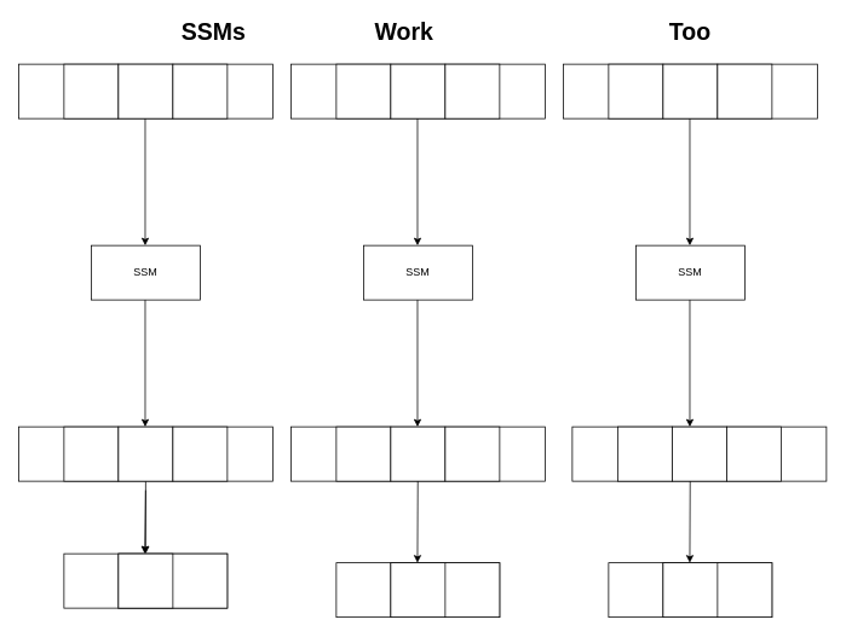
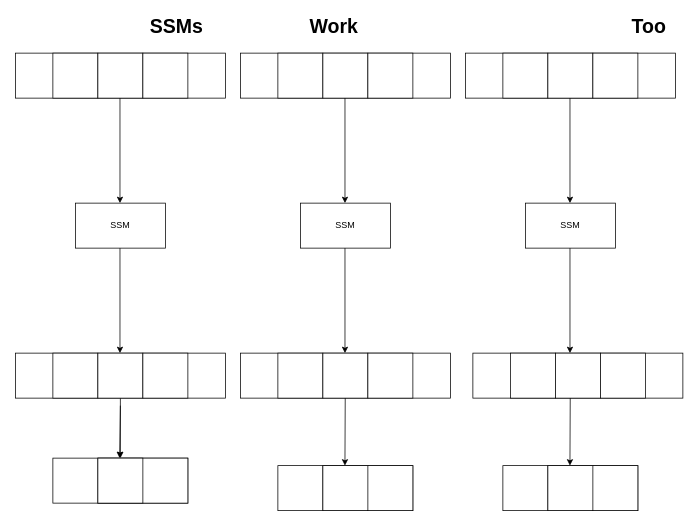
  <mxCell id="0" />
  <mxCell id="1" parent="0" />
  <mxCell id="2" value="" style="rounded=0;whiteSpace=wrap;html=1;" vertex="1" parent="1"><mxGeometry x="20" y="70" width="280" height="60" as="geometry" /></mxCell>
  <mxCell id="3" value="" style="rounded=0;whiteSpace=wrap;html=1;" vertex="1" parent="1"><mxGeometry x="70" y="70" width="60" height="60" as="geometry" /></mxCell>
  <mxCell id="4" value="" style="rounded=0;whiteSpace=wrap;html=1;" vertex="1" parent="1"><mxGeometry x="130" y="70" width="60" height="60" as="geometry" /></mxCell>
  <mxCell id="5" value="" style="rounded=0;whiteSpace=wrap;html=1;" vertex="1" parent="1"><mxGeometry x="190" y="70" width="60" height="60" as="geometry" /></mxCell>
  <mxCell id="6" value="" style="rounded=0;whiteSpace=wrap;html=1;" vertex="1" parent="1"><mxGeometry x="320" y="70" width="280" height="60" as="geometry" /></mxCell>
  <mxCell id="7" value="" style="rounded=0;whiteSpace=wrap;html=1;" vertex="1" parent="1"><mxGeometry x="370" y="70" width="60" height="60" as="geometry" /></mxCell>
  <mxCell id="8" value="" style="rounded=0;whiteSpace=wrap;html=1;" vertex="1" parent="1"><mxGeometry x="430" y="70" width="60" height="60" as="geometry" /></mxCell>
  <mxCell id="9" value="" style="rounded=0;whiteSpace=wrap;html=1;" vertex="1" parent="1"><mxGeometry x="490" y="70" width="60" height="60" as="geometry" /></mxCell>
  <mxCell id="10" value="" style="rounded=0;whiteSpace=wrap;html=1;" vertex="1" parent="1"><mxGeometry x="620" y="70" width="280" height="60" as="geometry" /></mxCell>
  <mxCell id="11" value="" style="rounded=0;whiteSpace=wrap;html=1;" vertex="1" parent="1"><mxGeometry x="670" y="70" width="60" height="60" as="geometry" /></mxCell>
  <mxCell id="12" value="" style="rounded=0;whiteSpace=wrap;html=1;" vertex="1" parent="1"><mxGeometry x="730" y="70" width="60" height="60" as="geometry" /></mxCell>
  <mxCell id="13" value="" style="rounded=0;whiteSpace=wrap;html=1;" vertex="1" parent="1"><mxGeometry x="790" y="70" width="60" height="60" as="geometry" /></mxCell>
  <mxCell id="14" value="" style="endArrow=classic;html=1;rounded=0;" edge="1" parent="1"><mxGeometry width="50" height="50" relative="1" as="geometry"><mxPoint x="159.47" y="130" as="sourcePoint" /><mxPoint x="159.47" y="270" as="targetPoint" /></mxGeometry></mxCell>
  <mxCell id="15" value="" style="endArrow=classic;html=1;rounded=0;" edge="1" parent="1"><mxGeometry width="50" height="50" relative="1" as="geometry"><mxPoint x="459.47" y="130" as="sourcePoint" /><mxPoint x="459.47" y="270" as="targetPoint" /></mxGeometry></mxCell>
  <mxCell id="16" value="" style="endArrow=classic;html=1;rounded=0;" edge="1" parent="1"><mxGeometry width="50" height="50" relative="1" as="geometry"><mxPoint x="759.47" y="130" as="sourcePoint" /><mxPoint x="759.47" y="270" as="targetPoint" /></mxGeometry></mxCell>
  <mxCell id="17" value="" style="rounded=0;whiteSpace=wrap;html=1;" vertex="1" parent="1"><mxGeometry x="100" y="270" width="120" height="60" as="geometry" /></mxCell>
  <mxCell id="18" value="SSM" style="text;html=1;align=center;verticalAlign=middle;whiteSpace=wrap;rounded=0;" vertex="1" parent="1"><mxGeometry x="130" y="285" width="60" height="30" as="geometry" /></mxCell>
  <mxCell id="19" value="" style="rounded=0;whiteSpace=wrap;html=1;" vertex="1" parent="1"><mxGeometry x="400" y="270" width="120" height="60" as="geometry" /></mxCell>
  <mxCell id="20" value="SSM" style="text;html=1;align=center;verticalAlign=middle;whiteSpace=wrap;rounded=0;" vertex="1" parent="1"><mxGeometry x="430" y="285" width="60" height="30" as="geometry" /></mxCell>
  <mxCell id="21" value="" style="rounded=0;whiteSpace=wrap;html=1;" vertex="1" parent="1"><mxGeometry x="700" y="270" width="120" height="60" as="geometry" /></mxCell>
  <mxCell id="22" value="SSM" style="text;html=1;align=center;verticalAlign=middle;whiteSpace=wrap;rounded=0;" vertex="1" parent="1"><mxGeometry x="730" y="285" width="60" height="30" as="geometry" /></mxCell>
  <mxCell id="23" value="" style="endArrow=classic;html=1;rounded=0;" edge="1" parent="1"><mxGeometry width="50" height="50" relative="1" as="geometry"><mxPoint x="159.47" y="330" as="sourcePoint" /><mxPoint x="159.47" y="470" as="targetPoint" /></mxGeometry></mxCell>
  <mxCell id="24" value="" style="endArrow=classic;html=1;rounded=0;" edge="1" parent="1"><mxGeometry width="50" height="50" relative="1" as="geometry"><mxPoint x="459.47" y="330" as="sourcePoint" /><mxPoint x="459.47" y="470" as="targetPoint" /></mxGeometry></mxCell>
  <mxCell id="25" value="" style="endArrow=classic;html=1;rounded=0;" edge="1" parent="1"><mxGeometry width="50" height="50" relative="1" as="geometry"><mxPoint x="759.47" y="330" as="sourcePoint" /><mxPoint x="759.47" y="470" as="targetPoint" /></mxGeometry></mxCell>
  <mxCell id="26" value="" style="rounded=0;whiteSpace=wrap;html=1;" vertex="1" parent="1"><mxGeometry x="20" y="470" width="280" height="60" as="geometry" /></mxCell>
  <mxCell id="27" value="" style="rounded=0;whiteSpace=wrap;html=1;" vertex="1" parent="1"><mxGeometry x="70" y="470" width="60" height="60" as="geometry" /></mxCell>
  <mxCell id="28" value="" style="edgeStyle=orthogonalEdgeStyle;rounded=0;orthogonalLoop=1;jettySize=auto;html=1;" edge="1" parent="1" source="29" target="44"><mxGeometry relative="1" as="geometry" /></mxCell>
  <mxCell id="29" value="" style="rounded=0;whiteSpace=wrap;html=1;" vertex="1" parent="1"><mxGeometry x="130" y="470" width="60" height="60" as="geometry" /></mxCell>
  <mxCell id="30" value="" style="rounded=0;whiteSpace=wrap;html=1;" vertex="1" parent="1"><mxGeometry x="190" y="470" width="60" height="60" as="geometry" /></mxCell>
  <mxCell id="31" value="" style="rounded=0;whiteSpace=wrap;html=1;" vertex="1" parent="1"><mxGeometry x="320" y="470" width="280" height="60" as="geometry" /></mxCell>
  <mxCell id="32" value="" style="rounded=0;whiteSpace=wrap;html=1;" vertex="1" parent="1"><mxGeometry x="370" y="470" width="60" height="60" as="geometry" /></mxCell>
  <mxCell id="33" value="" style="rounded=0;whiteSpace=wrap;html=1;" vertex="1" parent="1"><mxGeometry x="430" y="470" width="60" height="60" as="geometry" /></mxCell>
  <mxCell id="34" value="" style="rounded=0;whiteSpace=wrap;html=1;" vertex="1" parent="1"><mxGeometry x="490" y="470" width="60" height="60" as="geometry" /></mxCell>
  <mxCell id="35" value="" style="rounded=0;whiteSpace=wrap;html=1;" vertex="1" parent="1"><mxGeometry x="630" y="470" width="280" height="60" as="geometry" /></mxCell>
  <mxCell id="36" value="" style="rounded=0;whiteSpace=wrap;html=1;" vertex="1" parent="1"><mxGeometry x="680" y="470" width="60" height="60" as="geometry" /></mxCell>
  <mxCell id="37" value="" style="rounded=0;whiteSpace=wrap;html=1;" vertex="1" parent="1"><mxGeometry x="740" y="470" width="60" height="60" as="geometry" /></mxCell>
  <mxCell id="38" value="" style="rounded=0;whiteSpace=wrap;html=1;" vertex="1" parent="1"><mxGeometry x="800" y="470" width="60" height="60" as="geometry" /></mxCell>
  <mxCell id="39" value="" style="endArrow=classic;html=1;rounded=0;" edge="1" parent="1"><mxGeometry width="50" height="50" relative="1" as="geometry"><mxPoint x="160" y="540" as="sourcePoint" /><mxPoint x="159" y="610" as="targetPoint" /></mxGeometry></mxCell>
  <mxCell id="40" value="" style="endArrow=classic;html=1;rounded=0;" edge="1" parent="1"><mxGeometry width="50" height="50" relative="1" as="geometry"><mxPoint x="459.82" y="530" as="sourcePoint" /><mxPoint x="459.41" y="620" as="targetPoint" /></mxGeometry></mxCell>
  <mxCell id="41" value="" style="endArrow=classic;html=1;rounded=0;" edge="1" parent="1"><mxGeometry width="50" height="50" relative="1" as="geometry"><mxPoint x="759.82" y="530" as="sourcePoint" /><mxPoint x="759.41" y="620" as="targetPoint" /></mxGeometry></mxCell>
  <mxCell id="42" value="" style="rounded=0;whiteSpace=wrap;html=1;" vertex="1" parent="1"><mxGeometry x="70" y="610" width="180" height="60" as="geometry" /></mxCell>
  <mxCell id="43" value="" style="rounded=0;whiteSpace=wrap;html=1;" vertex="1" parent="1"><mxGeometry x="130" y="610" width="120" height="60" as="geometry" /></mxCell>
  <mxCell id="44" value="" style="rounded=0;whiteSpace=wrap;html=1;" vertex="1" parent="1"><mxGeometry x="130" y="610" width="60" height="60" as="geometry" /></mxCell>
  <mxCell id="45" value="" style="rounded=0;whiteSpace=wrap;html=1;" vertex="1" parent="1"><mxGeometry x="370" y="620" width="180" height="60" as="geometry" /></mxCell>
  <mxCell id="46" value="" style="rounded=0;whiteSpace=wrap;html=1;" vertex="1" parent="1"><mxGeometry x="430" y="620" width="120" height="60" as="geometry" /></mxCell>
  <mxCell id="47" value="" style="rounded=0;whiteSpace=wrap;html=1;" vertex="1" parent="1"><mxGeometry x="430" y="620" width="60" height="60" as="geometry" /></mxCell>
  <mxCell id="48" value="" style="rounded=0;whiteSpace=wrap;html=1;" vertex="1" parent="1"><mxGeometry x="670" y="620" width="180" height="60" as="geometry" /></mxCell>
  <mxCell id="49" value="" style="rounded=0;whiteSpace=wrap;html=1;" vertex="1" parent="1"><mxGeometry x="730" y="620" width="120" height="60" as="geometry" /></mxCell>
  <mxCell id="50" value="" style="rounded=0;whiteSpace=wrap;html=1;" vertex="1" parent="1"><mxGeometry x="730" y="620" width="60" height="60" as="geometry" /></mxCell>
  <mxCell id="51" value="&lt;h1 style=&quot;font-size: 26px;&quot;&gt;SSMs&lt;/h1&gt;" style="text;html=1;align=center;verticalAlign=middle;whiteSpace=wrap;rounded=0;" vertex="1" parent="1"><mxGeometry x="205" y="20" width="60" height="30" as="geometry" /></mxCell>
  <mxCell id="52" value="&lt;h1 style=&quot;font-size: 25px;&quot;&gt;&lt;font style=&quot;font-size: 26px;&quot;&gt;Work&lt;/font&gt;&lt;/h1&gt;" style="text;html=1;align=center;verticalAlign=middle;whiteSpace=wrap;rounded=0;" vertex="1" parent="1"><mxGeometry x="415" y="20" width="60" height="30" as="geometry" /></mxCell>
- <mxCell id="53" value="&lt;h1 style=&quot;font-size: 25px;&quot;&gt;&lt;font style=&quot;font-size: 26px;&quot;&gt;Too&lt;/font&gt;&lt;/h1&gt;" style="text;html=1;align=center;verticalAlign=middle;whiteSpace=wrap;rounded=0;" vertex="1" parent="1"><mxGeometry x="730" y="20" width="60" height="30" as="geometry" /></mxCell>
+ <mxCell id="53" value="&lt;h1 style=&quot;font-size: 25px;&quot;&gt;&lt;font style=&quot;font-size: 26px;&quot;&gt;Too&lt;/font&gt;&lt;/h1&gt;" style="text;html=1;align=center;verticalAlign=middle;whiteSpace=wrap;rounded=0;" vertex="1" parent="1"><mxGeometry x="835" y="20" width="60" height="30" as="geometry" /></mxCell>
